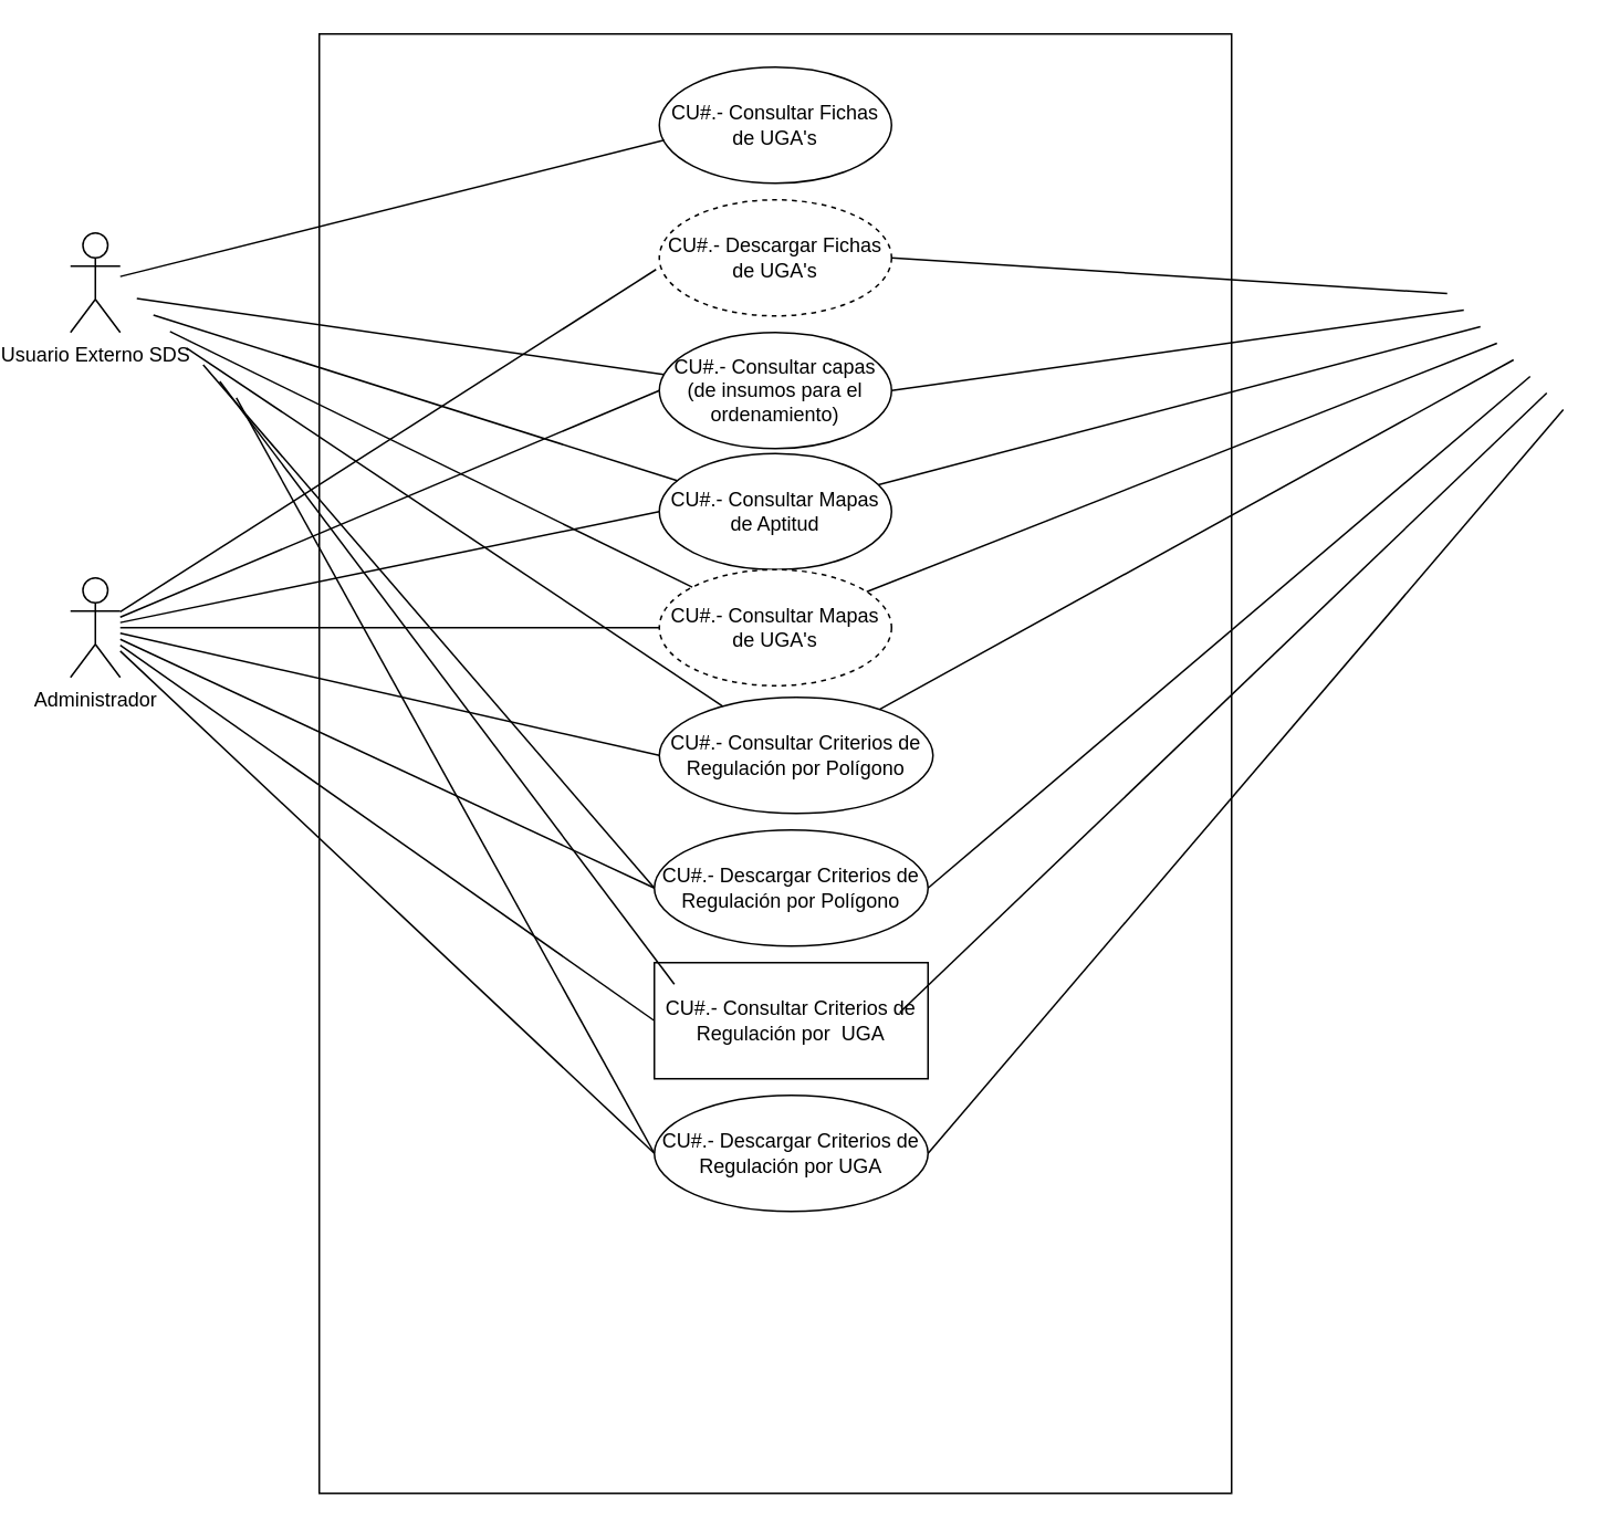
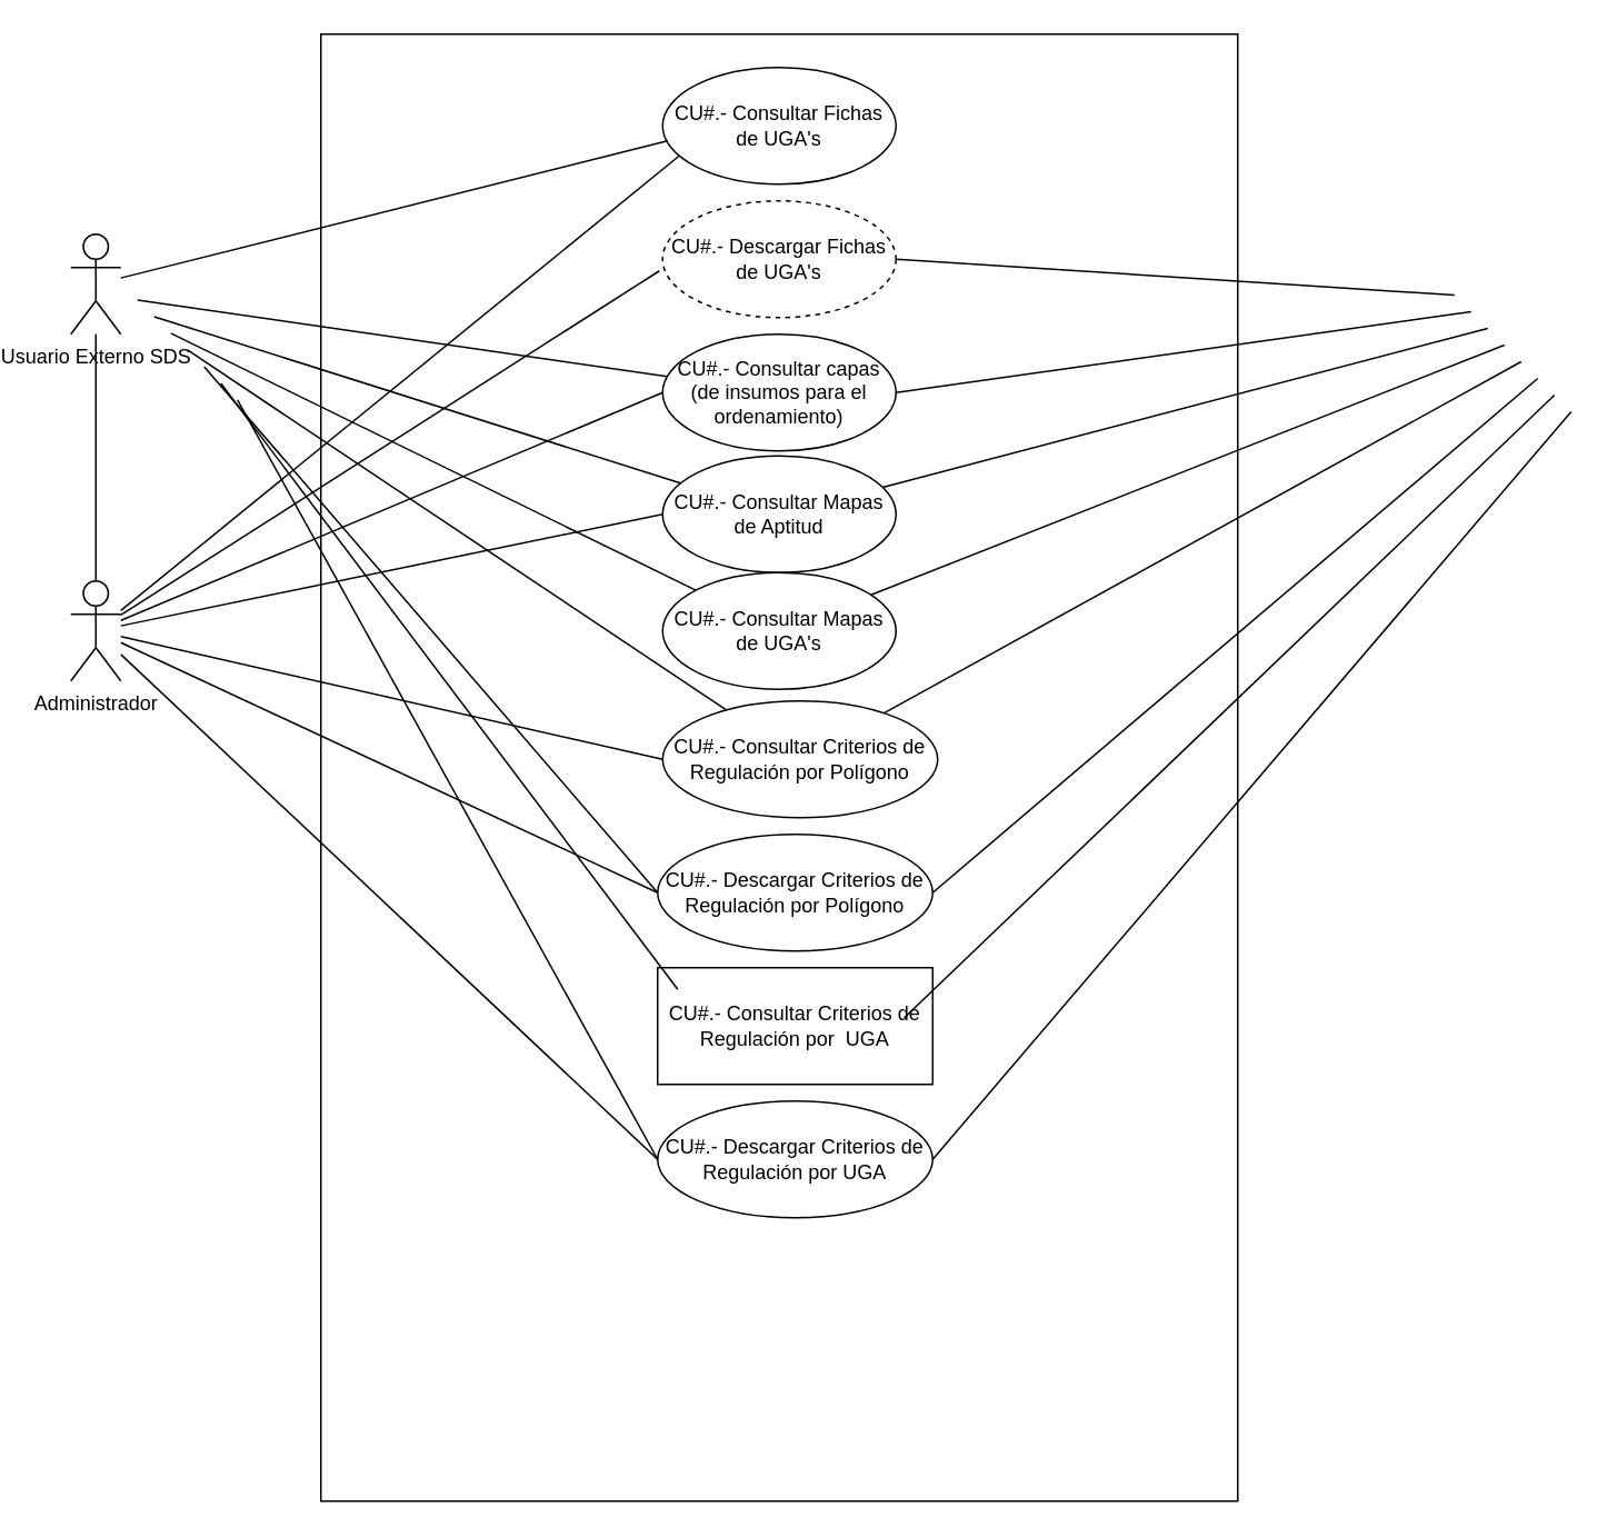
  <mxCell id="0" />
  <mxCell id="1" parent="0" />
  <mxCell id="2" value="Usuario Externo SDS" style="shape=umlActor;verticalLabelPosition=bottom;labelBackgroundColor=#ffffff;verticalAlign=top;html=1;" parent="1" vertex="1"><mxGeometry x="20" y="140" width="30" height="60" as="geometry" /></mxCell>
  <mxCell id="3" value="" style="rounded=0;whiteSpace=wrap;html=1;" parent="1" vertex="1"><mxGeometry x="170" y="20" width="550" height="880" as="geometry" /></mxCell>
  <mxCell id="4" value="CU#.- Consultar Fichas de UGA's" style="ellipse;whiteSpace=wrap;html=1;" parent="1" vertex="1"><mxGeometry x="375" y="40" width="140" height="70" as="geometry" /></mxCell>
  <mxCell id="5" value="CU#.- Descargar Fichas de UGA's" style="ellipse;whiteSpace=wrap;html=1;dashed=1;" parent="1" vertex="1"><mxGeometry x="375" y="120" width="140" height="70" as="geometry" /></mxCell>
  <mxCell id="6" value="CU#.- Consultar capas (de insumos para el ordenamiento)" style="ellipse;whiteSpace=wrap;html=1;" parent="1" vertex="1"><mxGeometry x="375" y="200" width="140" height="70" as="geometry" /></mxCell>
  <mxCell id="7" value="CU#.- Consultar Mapas de Aptitud" style="ellipse;whiteSpace=wrap;html=1;" parent="1" vertex="1"><mxGeometry x="375" y="273" width="140" height="70" as="geometry" /></mxCell>
- <mxCell id="8" value="CU#.- Consultar Mapas de UGA's" style="ellipse;whiteSpace=wrap;html=1;dashed=1;" parent="1" vertex="1"><mxGeometry x="375" y="343" width="140" height="70" as="geometry" /></mxCell>
+ <mxCell id="8" value="CU#.- Consultar Mapas de UGA's" style="ellipse;whiteSpace=wrap;html=1;" parent="1" vertex="1"><mxGeometry x="375" y="343" width="140" height="70" as="geometry" /></mxCell>
  <mxCell id="9" value="CU#.- Consultar Criterios de Regulación por Polígono" style="ellipse;whiteSpace=wrap;html=1;" parent="1" vertex="1"><mxGeometry x="375" y="420" width="165" height="70" as="geometry" /></mxCell>
  <mxCell id="10" value="CU#.- Descargar Criterios de Regulación por Polígono" style="ellipse;whiteSpace=wrap;html=1;" parent="1" vertex="1"><mxGeometry x="372" y="500" width="165" height="70" as="geometry" /></mxCell>
  <mxCell id="11" value="CU#.- Consultar Criterios de Regulación por&amp;nbsp; UGA" style="whiteSpace=wrap;html=1;rounded=0;" parent="1" vertex="1"><mxGeometry x="372" y="580" width="165" height="70" as="geometry" /></mxCell>
  <mxCell id="12" value="CU#.- Descargar Criterios de Regulación por UGA" style="ellipse;whiteSpace=wrap;html=1;" parent="1" vertex="1"><mxGeometry x="372" y="660" width="165" height="70" as="geometry" /></mxCell>
  <mxCell id="13" value="" style="endArrow=none;html=1;entryX=0.021;entryY=0.629;entryDx=0;entryDy=0;entryPerimeter=0;" parent="1" source="2" target="4" edge="1"><mxGeometry width="50" height="50" relative="1" as="geometry"><mxPoint x="450" y="410" as="sourcePoint" /><mxPoint x="500" y="360" as="targetPoint" /></mxGeometry></mxCell>
  <mxCell id="14" value="" style="endArrow=none;html=1;" parent="1" target="6" edge="1"><mxGeometry width="50" height="50" relative="1" as="geometry"><mxPoint x="60" y="179.451" as="sourcePoint" /><mxPoint x="385.187" y="167.554" as="targetPoint" /></mxGeometry></mxCell>
  <mxCell id="15" value="" style="endArrow=none;html=1;" parent="1" target="7" edge="1"><mxGeometry width="50" height="50" relative="1" as="geometry"><mxPoint x="70" y="189.451" as="sourcePoint" /><mxPoint x="395.187" y="177.554" as="targetPoint" /></mxGeometry></mxCell>
  <mxCell id="16" value="" style="endArrow=none;html=1;" parent="1" target="8" edge="1"><mxGeometry width="50" height="50" relative="1" as="geometry"><mxPoint x="80" y="199.451" as="sourcePoint" /><mxPoint x="405.187" y="187.554" as="targetPoint" /></mxGeometry></mxCell>
  <mxCell id="17" value="" style="endArrow=none;html=1;" parent="1" target="9" edge="1"><mxGeometry width="50" height="50" relative="1" as="geometry"><mxPoint x="90" y="209.451" as="sourcePoint" /><mxPoint x="415.187" y="197.554" as="targetPoint" /></mxGeometry></mxCell>
  <mxCell id="18" value="" style="endArrow=none;html=1;entryX=0;entryY=0.5;entryDx=0;entryDy=0;" parent="1" target="10" edge="1"><mxGeometry width="50" height="50" relative="1" as="geometry"><mxPoint x="100" y="219.451" as="sourcePoint" /><mxPoint x="425.187" y="207.554" as="targetPoint" /></mxGeometry></mxCell>
  <mxCell id="19" value="" style="endArrow=none;html=1;entryX=0.073;entryY=0.186;entryDx=0;entryDy=0;entryPerimeter=0;" parent="1" target="11" edge="1"><mxGeometry width="50" height="50" relative="1" as="geometry"><mxPoint x="110" y="229.451" as="sourcePoint" /><mxPoint x="435.187" y="217.554" as="targetPoint" /></mxGeometry></mxCell>
  <mxCell id="20" value="" style="endArrow=none;html=1;entryX=0;entryY=0.5;entryDx=0;entryDy=0;" parent="1" target="12" edge="1"><mxGeometry width="50" height="50" relative="1" as="geometry"><mxPoint x="120" y="239.451" as="sourcePoint" /><mxPoint x="445.187" y="227.554" as="targetPoint" /></mxGeometry></mxCell>
  <mxCell id="21" value="" style="endArrow=none;html=1;exitX=1;exitY=0.5;exitDx=0;exitDy=0;" parent="1" source="5" edge="1"><mxGeometry width="50" height="50" relative="1" as="geometry"><mxPoint x="518.576" y="99.647" as="sourcePoint" /><mxPoint x="850" y="176.524" as="targetPoint" /></mxGeometry></mxCell>
  <mxCell id="22" value="" style="endArrow=none;html=1;exitX=1;exitY=0.5;exitDx=0;exitDy=0;" parent="1" source="6" edge="1"><mxGeometry width="50" height="50" relative="1" as="geometry"><mxPoint x="528.576" y="109.647" as="sourcePoint" /><mxPoint x="860" y="186.524" as="targetPoint" /></mxGeometry></mxCell>
  <mxCell id="23" value="" style="endArrow=none;html=1;" parent="1" source="7" edge="1"><mxGeometry width="50" height="50" relative="1" as="geometry"><mxPoint x="538.576" y="119.647" as="sourcePoint" /><mxPoint x="870" y="196.524" as="targetPoint" /></mxGeometry></mxCell>
  <mxCell id="24" value="" style="endArrow=none;html=1;" parent="1" source="8" edge="1"><mxGeometry width="50" height="50" relative="1" as="geometry"><mxPoint x="548.576" y="129.647" as="sourcePoint" /><mxPoint x="880" y="206.524" as="targetPoint" /></mxGeometry></mxCell>
  <mxCell id="25" value="" style="endArrow=none;html=1;" parent="1" source="9" edge="1"><mxGeometry width="50" height="50" relative="1" as="geometry"><mxPoint x="558.576" y="139.647" as="sourcePoint" /><mxPoint x="890" y="216.524" as="targetPoint" /></mxGeometry></mxCell>
  <mxCell id="26" value="" style="endArrow=none;html=1;exitX=1;exitY=0.5;exitDx=0;exitDy=0;" parent="1" source="10" edge="1"><mxGeometry width="50" height="50" relative="1" as="geometry"><mxPoint x="568.576" y="149.647" as="sourcePoint" /><mxPoint x="900" y="226.524" as="targetPoint" /></mxGeometry></mxCell>
  <mxCell id="27" value="" style="endArrow=none;html=1;exitX=0.897;exitY=0.429;exitDx=0;exitDy=0;exitPerimeter=0;" parent="1" source="11" edge="1"><mxGeometry width="50" height="50" relative="1" as="geometry"><mxPoint x="578.576" y="159.647" as="sourcePoint" /><mxPoint x="910" y="236.524" as="targetPoint" /></mxGeometry></mxCell>
  <mxCell id="28" value="" style="endArrow=none;html=1;exitX=1;exitY=0.5;exitDx=0;exitDy=0;" parent="1" source="12" edge="1"><mxGeometry width="50" height="50" relative="1" as="geometry"><mxPoint x="588.576" y="169.647" as="sourcePoint" /><mxPoint x="920" y="246.524" as="targetPoint" /></mxGeometry></mxCell>
  <mxCell id="29" value="Administrador&lt;br&gt;" style="shape=umlActor;verticalLabelPosition=bottom;labelBackgroundColor=#ffffff;verticalAlign=top;html=1;outlineConnect=0;" vertex="1" parent="1"><mxGeometry x="20" y="348" width="30" height="60" as="geometry" /></mxCell>
- <mxCell id="30" value="" style="endArrow=none;html=1;" edge="1" parent="1" source="29" target="8"><mxGeometry width="50" height="50" relative="1" as="geometry"><mxPoint x="430" y="400" as="sourcePoint" /><mxPoint x="480" y="350" as="targetPoint" /></mxGeometry></mxCell>
+ <mxCell id="30" value="" style="endArrow=none;html=1;entryX=0.071;entryY=0.757;entryDx=0;entryDy=0;entryPerimeter=0;" edge="1" parent="1" source="29" target="4"><mxGeometry width="50" height="50" relative="1" as="geometry"><mxPoint x="430" y="400" as="sourcePoint" /><mxPoint x="480" y="350" as="targetPoint" /></mxGeometry></mxCell>
  <mxCell id="31" value="" style="endArrow=none;html=1;entryX=-0.014;entryY=0.6;entryDx=0;entryDy=0;entryPerimeter=0;" edge="1" parent="1" source="29" target="5"><mxGeometry width="50" height="50" relative="1" as="geometry"><mxPoint x="60" y="375.783" as="sourcePoint" /><mxPoint x="394.94" y="102.99" as="targetPoint" /></mxGeometry></mxCell>
  <mxCell id="32" value="" style="endArrow=none;html=1;entryX=0;entryY=0.5;entryDx=0;entryDy=0;" edge="1" parent="1" source="29" target="6"><mxGeometry width="50" height="50" relative="1" as="geometry"><mxPoint x="70" y="385.783" as="sourcePoint" /><mxPoint x="404.94" y="112.99" as="targetPoint" /></mxGeometry></mxCell>
  <mxCell id="33" value="" style="endArrow=none;html=1;entryX=0;entryY=0.5;entryDx=0;entryDy=0;" edge="1" parent="1" source="29" target="7"><mxGeometry width="50" height="50" relative="1" as="geometry"><mxPoint x="80" y="395.783" as="sourcePoint" /><mxPoint x="414.94" y="122.99" as="targetPoint" /></mxGeometry></mxCell>
  <mxCell id="34" value="" style="endArrow=none;html=1;entryX=0;entryY=0.5;entryDx=0;entryDy=0;" edge="1" parent="1" source="29" target="9"><mxGeometry width="50" height="50" relative="1" as="geometry"><mxPoint x="100" y="415.783" as="sourcePoint" /><mxPoint x="434.94" y="142.99" as="targetPoint" /></mxGeometry></mxCell>
  <mxCell id="35" value="" style="endArrow=none;html=1;entryX=0;entryY=0.5;entryDx=0;entryDy=0;" edge="1" parent="1" source="29" target="10"><mxGeometry width="50" height="50" relative="1" as="geometry"><mxPoint x="110" y="425.783" as="sourcePoint" /><mxPoint x="444.94" y="152.99" as="targetPoint" /></mxGeometry></mxCell>
- <mxCell id="36" value="" style="endArrow=none;html=1;entryX=0;entryY=0.5;entryDx=0;entryDy=0;" edge="1" parent="1" source="29" target="11"><mxGeometry width="50" height="50" relative="1" as="geometry"><mxPoint x="120" y="435.783" as="sourcePoint" /><mxPoint x="454.94" y="162.99" as="targetPoint" /></mxGeometry></mxCell>
+ <mxCell id="36" value="" style="endArrow=none;html=1;" edge="1" parent="1" source="29" target="2"><mxGeometry width="50" height="50" relative="1" as="geometry"><mxPoint x="120" y="435.783" as="sourcePoint" /><mxPoint x="454.94" y="162.99" as="targetPoint" /></mxGeometry></mxCell>
  <mxCell id="37" value="" style="endArrow=none;html=1;entryX=0;entryY=0.5;entryDx=0;entryDy=0;" edge="1" parent="1" source="29" target="12"><mxGeometry width="50" height="50" relative="1" as="geometry"><mxPoint x="130" y="445.783" as="sourcePoint" /><mxPoint x="464.94" y="172.99" as="targetPoint" /></mxGeometry></mxCell>
